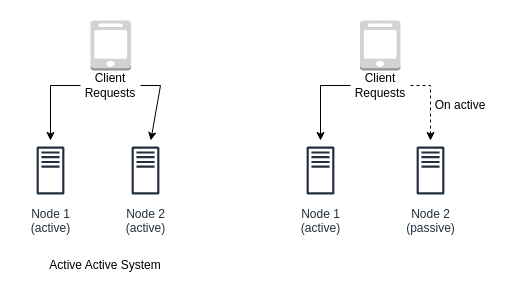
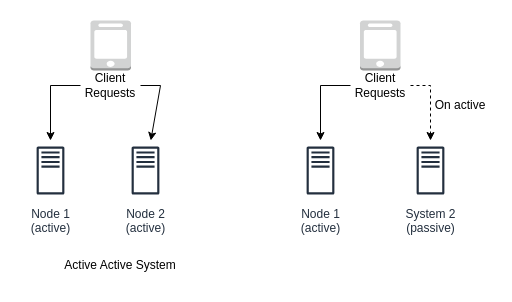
  <mxCell id="0" />
  <mxCell id="1" parent="0" />
  <mxCell id="2" value="Node 1&lt;br&gt;(active)" style="sketch=0;outlineConnect=0;fontColor=#232F3E;gradientColor=none;strokeColor=#232F3E;fillColor=#ffffff;dashed=0;verticalLabelPosition=bottom;verticalAlign=top;align=center;html=1;fontSize=12;fontStyle=0;aspect=fixed;shape=mxgraph.aws4.resourceIcon;resIcon=mxgraph.aws4.traditional_server;" vertex="1" parent="1"><mxGeometry x="20" y="140" width="60" height="60" as="geometry" /></mxCell>
  <mxCell id="3" value="Node 2&lt;br&gt;(active)" style="sketch=0;outlineConnect=0;fontColor=#232F3E;gradientColor=none;strokeColor=#232F3E;fillColor=#ffffff;dashed=0;verticalLabelPosition=bottom;verticalAlign=top;align=center;html=1;fontSize=12;fontStyle=0;aspect=fixed;shape=mxgraph.aws4.resourceIcon;resIcon=mxgraph.aws4.traditional_server;" vertex="1" parent="1"><mxGeometry x="115" y="140" width="60" height="60" as="geometry" /></mxCell>
  <mxCell id="4" value="Node 1&lt;br&gt;(active)" style="sketch=0;outlineConnect=0;fontColor=#232F3E;gradientColor=none;strokeColor=#232F3E;fillColor=#ffffff;dashed=0;verticalLabelPosition=bottom;verticalAlign=top;align=center;html=1;fontSize=12;fontStyle=0;aspect=fixed;shape=mxgraph.aws4.resourceIcon;resIcon=mxgraph.aws4.traditional_server;" vertex="1" parent="1"><mxGeometry x="290" y="140" width="60" height="60" as="geometry" /></mxCell>
- <mxCell id="5" value="Node 2&lt;br&gt;(passive)" style="sketch=0;outlineConnect=0;fontColor=#232F3E;gradientColor=none;strokeColor=#232F3E;fillColor=#ffffff;dashed=0;verticalLabelPosition=bottom;verticalAlign=top;align=center;html=1;fontSize=12;fontStyle=0;aspect=fixed;shape=mxgraph.aws4.resourceIcon;resIcon=mxgraph.aws4.traditional_server;" vertex="1" parent="1"><mxGeometry x="400" y="140" width="60" height="60" as="geometry" /></mxCell>
+ <mxCell id="5" value="System 2&lt;br&gt;(passive)" style="sketch=0;outlineConnect=0;fontColor=#232F3E;gradientColor=none;strokeColor=#232F3E;fillColor=#ffffff;dashed=0;verticalLabelPosition=bottom;verticalAlign=top;align=center;html=1;fontSize=12;fontStyle=0;aspect=fixed;shape=mxgraph.aws4.resourceIcon;resIcon=mxgraph.aws4.traditional_server;" vertex="1" parent="1"><mxGeometry x="400" y="140" width="60" height="60" as="geometry" /></mxCell>
  <mxCell id="6" value="" style="outlineConnect=0;dashed=0;verticalLabelPosition=bottom;verticalAlign=top;align=center;html=1;shape=mxgraph.aws3.mobile_client;fillColor=#D2D3D3;gradientColor=none;" vertex="1" parent="1"><mxGeometry x="90" y="20" width="40.5" height="50" as="geometry" /></mxCell>
  <mxCell id="7" value="" style="outlineConnect=0;dashed=0;verticalLabelPosition=bottom;verticalAlign=top;align=center;html=1;shape=mxgraph.aws3.mobile_client;fillColor=#D2D3D3;gradientColor=none;" vertex="1" parent="1"><mxGeometry x="359.5" y="20" width="40.5" height="50" as="geometry" /></mxCell>
  <mxCell id="8" value="Client Requests" style="text;html=1;strokeColor=none;fillColor=none;align=center;verticalAlign=middle;whiteSpace=wrap;rounded=0;" vertex="1" parent="1"><mxGeometry x="80" y="70" width="60" height="30" as="geometry" /></mxCell>
  <mxCell id="9" value="Client Requests" style="text;html=1;strokeColor=none;fillColor=none;align=center;verticalAlign=middle;whiteSpace=wrap;rounded=0;" vertex="1" parent="1"><mxGeometry x="350" y="70" width="60" height="30" as="geometry" /></mxCell>
  <mxCell id="10" value="" style="endArrow=classic;html=1;rounded=0;exitX=0;exitY=0.5;exitDx=0;exitDy=0;" edge="1" parent="1" source="8" target="2"><mxGeometry width="50" height="50" relative="1" as="geometry"><mxPoint x="210" y="250" as="sourcePoint" /><mxPoint x="260" y="200" as="targetPoint" /><Array as="points"><mxPoint x="50" y="85" /></Array></mxGeometry></mxCell>
  <mxCell id="11" value="" style="endArrow=classic;html=1;rounded=0;exitX=1;exitY=0.5;exitDx=0;exitDy=0;" edge="1" parent="1" source="8" target="3"><mxGeometry width="50" height="50" relative="1" as="geometry"><mxPoint x="210" y="250" as="sourcePoint" /><mxPoint x="260" y="200" as="targetPoint" /><Array as="points"><mxPoint x="160" y="85" /></Array></mxGeometry></mxCell>
  <mxCell id="12" value="" style="endArrow=classic;html=1;rounded=0;exitX=0;exitY=0.5;exitDx=0;exitDy=0;" edge="1" parent="1"><mxGeometry width="50" height="50" relative="1" as="geometry"><mxPoint x="350" y="85" as="sourcePoint" /><mxPoint x="320" y="140" as="targetPoint" /><Array as="points"><mxPoint x="320" y="85" /></Array></mxGeometry></mxCell>
  <mxCell id="13" value="" style="endArrow=classic;html=1;rounded=0;exitX=1;exitY=0.5;exitDx=0;exitDy=0;dashed=1;" edge="1" parent="1"><mxGeometry width="50" height="50" relative="1" as="geometry"><mxPoint x="410" y="85" as="sourcePoint" /><mxPoint x="430" y="140" as="targetPoint" /><Array as="points"><mxPoint x="430" y="85" /></Array></mxGeometry></mxCell>
  <mxCell id="14" value="On active" style="text;html=1;strokeColor=none;fillColor=none;align=center;verticalAlign=middle;whiteSpace=wrap;rounded=0;" vertex="1" parent="1"><mxGeometry x="430" y="90" width="60" height="30" as="geometry" /></mxCell>
- <mxCell id="15" value="Active Active System" style="text;html=1;strokeColor=none;fillColor=none;align=center;verticalAlign=middle;whiteSpace=wrap;rounded=0;" vertex="1" parent="1"><mxGeometry x="40" y="250" width="130" height="30" as="geometry" /></mxCell>
+ <mxCell id="15" value="Active Active System" style="text;html=1;strokeColor=none;fillColor=none;align=center;verticalAlign=middle;whiteSpace=wrap;rounded=0;" vertex="1" parent="1"><mxGeometry x="55" y="250" width="130" height="30" as="geometry" /></mxCell>
